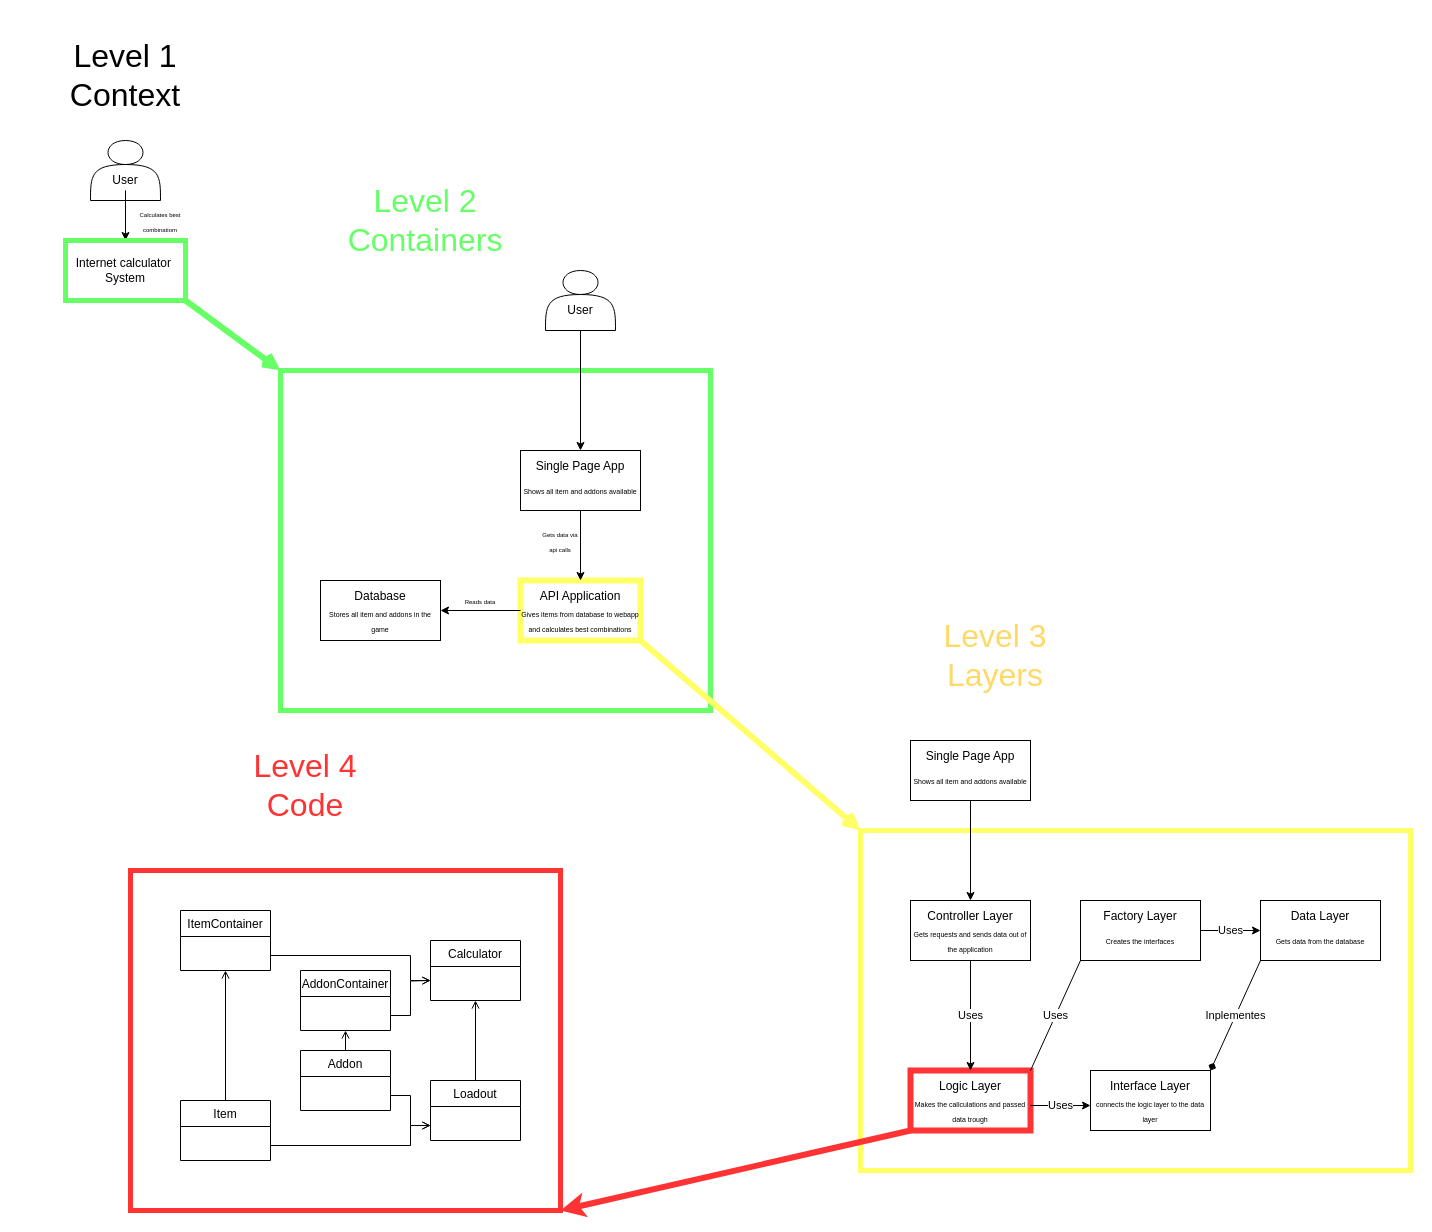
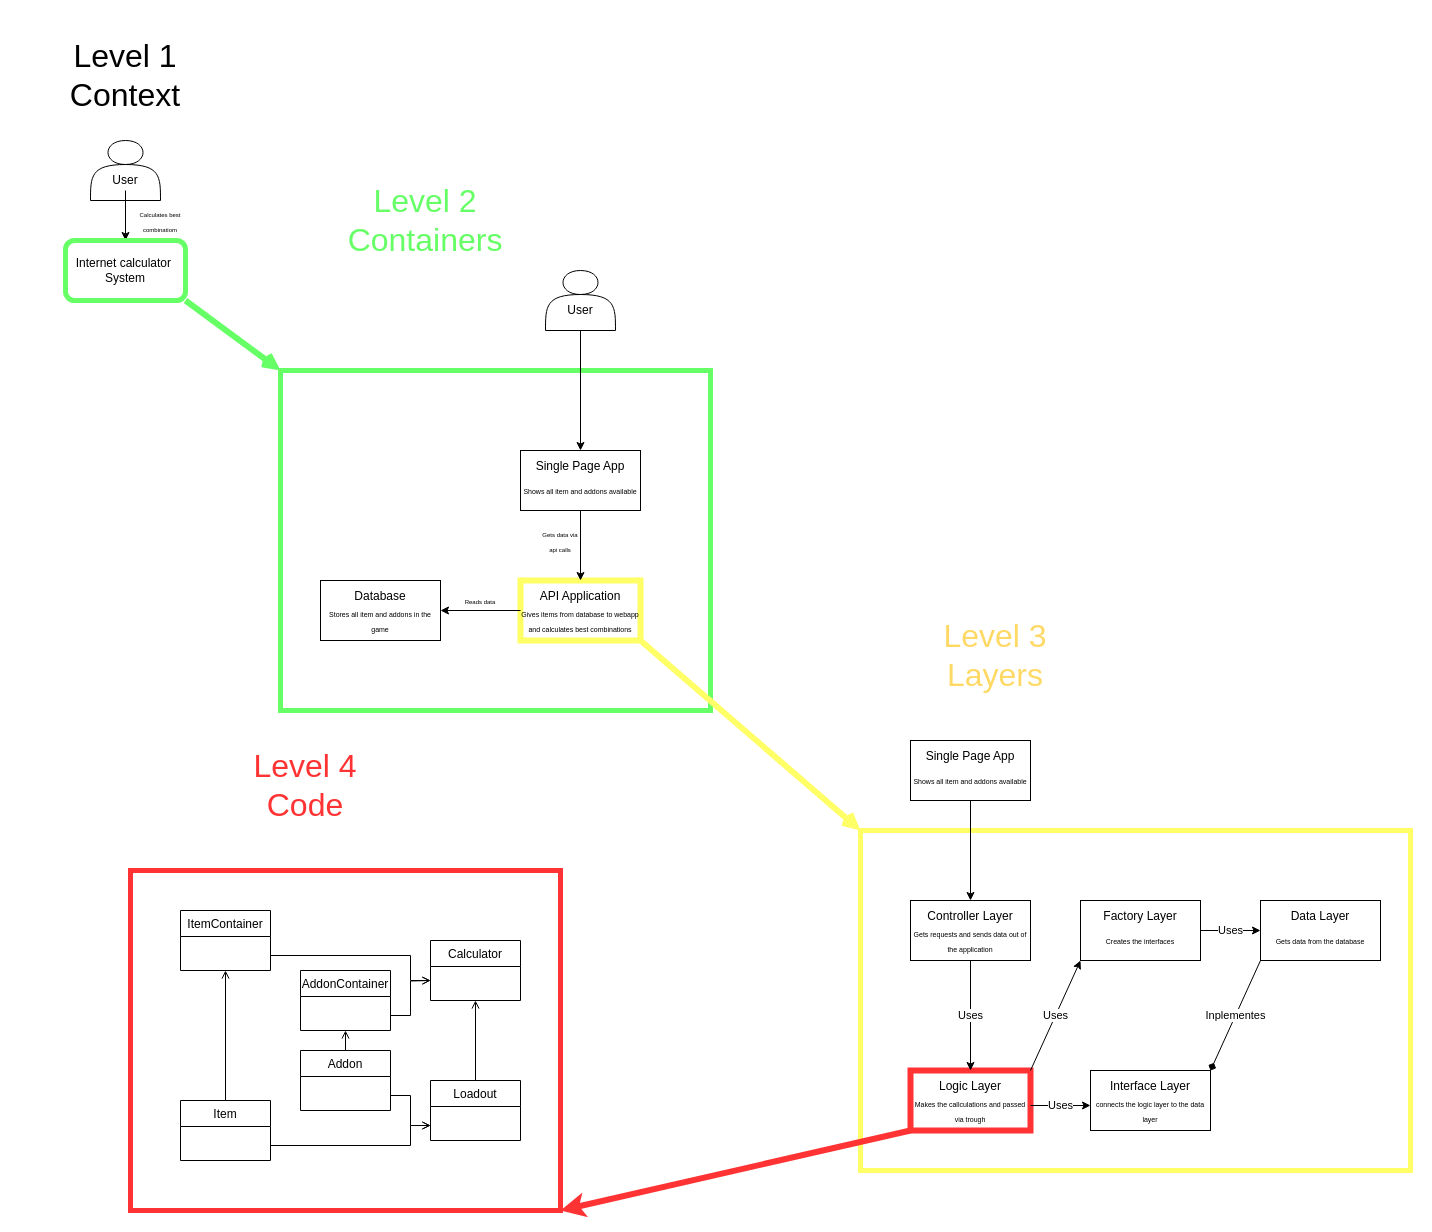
  <mxCell id="0" />
  <mxCell id="1" parent="0" />
  <mxCell id="2" value="" style="group" parent="1" vertex="1" connectable="0"><mxGeometry x="90" y="140" width="70" height="60" as="geometry" /></mxCell>
  <mxCell id="3" value="" style="shape=actor;whiteSpace=wrap;html=1;" parent="2" vertex="1"><mxGeometry width="70" height="60" as="geometry" /></mxCell>
  <mxCell id="4" value="User" style="text;html=1;strokeColor=none;fillColor=none;align=center;verticalAlign=middle;whiteSpace=wrap;rounded=0;" parent="2" vertex="1"><mxGeometry x="15" y="30" width="40" height="20" as="geometry" /></mxCell>
  <mxCell id="5" style="edgeStyle=orthogonalEdgeStyle;rounded=0;orthogonalLoop=1;jettySize=auto;html=1;exitX=0.5;exitY=1;exitDx=0;exitDy=0;" parent="1" source="4" target="6" edge="1"><mxGeometry relative="1" as="geometry"><mxPoint x="125" y="270" as="targetPoint" /></mxGeometry></mxCell>
- <mxCell id="6" value="Internet calculator&amp;nbsp;&lt;br&gt;System" style="rounded=0;whiteSpace=wrap;html=1;strokeColor=#66FF66;strokeWidth=5;" parent="1" vertex="1"><mxGeometry x="65" y="240" width="120" height="60" as="geometry" /></mxCell>
+ <mxCell id="6" value="Internet calculator&amp;nbsp;&lt;br&gt;System" style="whiteSpace=wrap;html=1;strokeColor=#66FF66;strokeWidth=5;rounded=1;" parent="1" vertex="1"><mxGeometry x="65" y="240" width="120" height="60" as="geometry" /></mxCell>
  <mxCell id="7" style="rounded=0;orthogonalLoop=1;jettySize=auto;html=1;exitX=1;exitY=1;exitDx=0;exitDy=0;strokeWidth=6;endArrow=open;endFill=0;strokeColor=#66FF66;" parent="1" source="6" edge="1"><mxGeometry relative="1" as="geometry"><mxPoint x="280" y="370" as="targetPoint" /><mxPoint x="135" y="220" as="sourcePoint" /></mxGeometry></mxCell>
  <mxCell id="8" value="" style="rounded=0;whiteSpace=wrap;html=1;strokeColor=#66FF66;strokeWidth=5;" parent="1" vertex="1"><mxGeometry x="280" y="370" width="430" height="340" as="geometry" /></mxCell>
  <mxCell id="9" value="API Application&lt;br&gt;&lt;br&gt;&lt;br&gt;" style="rounded=0;whiteSpace=wrap;html=1;strokeColor=#FFFF66;strokeWidth=6;" parent="1" vertex="1"><mxGeometry x="520" y="580" width="120" height="60" as="geometry" /></mxCell>
  <mxCell id="10" value="&lt;font style=&quot;font-size: 7px&quot;&gt;Gives items from database to webapp and calculates best combinations&lt;/font&gt;" style="text;html=1;strokeColor=none;fillColor=none;align=center;verticalAlign=middle;whiteSpace=wrap;rounded=0;" parent="1" vertex="1"><mxGeometry x="520" y="610" width="120" height="20" as="geometry" /></mxCell>
  <mxCell id="11" value="Database&lt;br&gt;&lt;br&gt;&lt;br&gt;" style="rounded=0;whiteSpace=wrap;html=1;" parent="1" vertex="1"><mxGeometry x="320" y="580" width="120" height="60" as="geometry" /></mxCell>
  <mxCell id="12" value="&lt;font style=&quot;font-size: 7px&quot;&gt;Stores all item and addons in the game&lt;/font&gt;" style="text;html=1;strokeColor=none;fillColor=none;align=center;verticalAlign=middle;whiteSpace=wrap;rounded=0;" parent="1" vertex="1"><mxGeometry x="320" y="610" width="120" height="20" as="geometry" /></mxCell>
  <mxCell id="13" value="" style="endArrow=classic;html=1;strokeWidth=1;entryX=1;entryY=0.5;entryDx=0;entryDy=0;exitX=0;exitY=0;exitDx=0;exitDy=0;" parent="1" source="10" target="11" edge="1"><mxGeometry width="50" height="50" relative="1" as="geometry"><mxPoint x="490" y="540" as="sourcePoint" /><mxPoint x="440" y="590" as="targetPoint" /></mxGeometry></mxCell>
  <mxCell id="14" value="Single Page App&lt;br&gt;&lt;br&gt;&lt;br&gt;" style="rounded=0;whiteSpace=wrap;html=1;" parent="1" vertex="1"><mxGeometry x="520" y="450" width="120" height="60" as="geometry" /></mxCell>
  <mxCell id="15" value="" style="group" parent="1" vertex="1" connectable="0"><mxGeometry x="540" y="270" width="70" height="60" as="geometry" /></mxCell>
  <mxCell id="16" value="" style="shape=actor;whiteSpace=wrap;html=1;" parent="15" vertex="1"><mxGeometry x="5" width="70" height="60" as="geometry" /></mxCell>
  <mxCell id="17" value="User" style="text;html=1;strokeColor=none;fillColor=none;align=center;verticalAlign=middle;whiteSpace=wrap;rounded=0;" parent="15" vertex="1"><mxGeometry x="20" y="30" width="40" height="20" as="geometry" /></mxCell>
  <mxCell id="18" value="" style="endArrow=classic;html=1;strokeWidth=1;entryX=0.5;entryY=0;entryDx=0;entryDy=0;exitX=0.5;exitY=1;exitDx=0;exitDy=0;" parent="1" source="14" target="9" edge="1"><mxGeometry width="50" height="50" relative="1" as="geometry"><mxPoint x="510" y="620" as="sourcePoint" /><mxPoint x="450" y="620" as="targetPoint" /></mxGeometry></mxCell>
  <mxCell id="19" value="&lt;span style=&quot;font-size: 6px&quot;&gt;Reads data&lt;/span&gt;" style="text;html=1;strokeColor=none;fillColor=none;align=center;verticalAlign=middle;whiteSpace=wrap;rounded=0;" parent="1" vertex="1"><mxGeometry x="460" y="590" width="40" height="20" as="geometry" /></mxCell>
  <mxCell id="20" value="&lt;span style=&quot;font-size: 6px&quot;&gt;Gets data via api calls&lt;/span&gt;" style="text;html=1;strokeColor=none;fillColor=none;align=center;verticalAlign=middle;whiteSpace=wrap;rounded=0;" parent="1" vertex="1"><mxGeometry x="540" y="530" width="40" height="20" as="geometry" /></mxCell>
  <mxCell id="21" value="" style="endArrow=classic;html=1;strokeWidth=1;entryX=0.5;entryY=0;entryDx=0;entryDy=0;exitX=0.5;exitY=1;exitDx=0;exitDy=0;" parent="1" source="16" target="14" edge="1"><mxGeometry width="50" height="50" relative="1" as="geometry"><mxPoint x="590" y="520" as="sourcePoint" /><mxPoint x="590" y="590" as="targetPoint" /></mxGeometry></mxCell>
  <mxCell id="22" value="" style="rounded=0;whiteSpace=wrap;html=1;strokeWidth=5;strokeColor=#FFFF66;" parent="1" vertex="1"><mxGeometry x="860" y="830" width="550" height="340" as="geometry" /></mxCell>
  <mxCell id="23" value="&lt;font style=&quot;font-size: 7px&quot;&gt;Shows all item and addons available&lt;/font&gt;" style="text;html=1;strokeColor=none;fillColor=none;align=center;verticalAlign=middle;whiteSpace=wrap;rounded=0;" parent="1" vertex="1"><mxGeometry x="520" y="480" width="120" height="20" as="geometry" /></mxCell>
  <mxCell id="24" value="&lt;span style=&quot;font-size: 6px&quot;&gt;Calculates best combinatiom&lt;/span&gt;" style="text;html=1;strokeColor=none;fillColor=none;align=center;verticalAlign=middle;whiteSpace=wrap;rounded=0;spacing=0;" parent="1" vertex="1"><mxGeometry x="130" y="200" width="60" height="40" as="geometry" /></mxCell>
  <mxCell id="25" value="Controller Layer&lt;br&gt;&lt;br&gt;&lt;br&gt;" style="rounded=0;whiteSpace=wrap;html=1;" parent="1" vertex="1"><mxGeometry x="910" y="900" width="120" height="60" as="geometry" /></mxCell>
  <mxCell id="26" value="&lt;font style=&quot;font-size: 7px&quot;&gt;Gets requests and sends data out of the application&lt;/font&gt;" style="text;html=1;strokeColor=none;fillColor=none;align=center;verticalAlign=middle;whiteSpace=wrap;rounded=0;" parent="1" vertex="1"><mxGeometry x="910" y="930" width="120" height="20" as="geometry" /></mxCell>
  <mxCell id="27" style="edgeStyle=none;rounded=0;orthogonalLoop=1;jettySize=auto;html=1;exitX=1;exitY=1;exitDx=0;exitDy=0;endArrow=open;endFill=0;strokeWidth=6;strokeColor=#FFFF66;entryX=0;entryY=0;entryDx=0;entryDy=0;" parent="1" source="9" target="22" edge="1"><mxGeometry relative="1" as="geometry"><mxPoint x="860" y="830" as="targetPoint" /></mxGeometry></mxCell>
  <mxCell id="28" value="Single Page App&lt;br&gt;&lt;br&gt;&lt;br&gt;" style="rounded=0;whiteSpace=wrap;html=1;" parent="1" vertex="1"><mxGeometry x="910" y="740" width="120" height="60" as="geometry" /></mxCell>
  <mxCell id="29" value="" style="endArrow=classic;html=1;strokeWidth=1;entryX=0.5;entryY=0;entryDx=0;entryDy=0;exitX=0.5;exitY=1;exitDx=0;exitDy=0;" parent="1" source="28" target="25" edge="1"><mxGeometry width="50" height="50" relative="1" as="geometry"><mxPoint x="900" y="910" as="sourcePoint" /><mxPoint x="970" y="870" as="targetPoint" /></mxGeometry></mxCell>
  <mxCell id="30" value="&lt;font style=&quot;font-size: 7px&quot;&gt;Shows all item and addons available&lt;/font&gt;" style="text;html=1;strokeColor=none;fillColor=none;align=center;verticalAlign=middle;whiteSpace=wrap;rounded=0;" parent="1" vertex="1"><mxGeometry x="910" y="770" width="120" height="20" as="geometry" /></mxCell>
  <mxCell id="31" value="Data Layer&lt;br&gt;&lt;br&gt;&lt;br&gt;" style="rounded=0;whiteSpace=wrap;html=1;" parent="1" vertex="1"><mxGeometry x="1260" y="900" width="120" height="60" as="geometry" /></mxCell>
  <mxCell id="32" value="&lt;font style=&quot;font-size: 7px&quot;&gt;Gets data from the database&lt;/font&gt;" style="text;html=1;strokeColor=none;fillColor=none;align=center;verticalAlign=middle;whiteSpace=wrap;rounded=0;" parent="1" vertex="1"><mxGeometry x="1260" y="930" width="120" height="20" as="geometry" /></mxCell>
  <mxCell id="33" value="Logic&amp;nbsp;Layer&lt;br&gt;&lt;br&gt;&lt;br&gt;" style="rounded=0;whiteSpace=wrap;html=1;strokeColor=#FF3333;strokeWidth=6;" parent="1" vertex="1"><mxGeometry x="910" y="1070" width="120" height="60" as="geometry" /></mxCell>
- <mxCell id="34" value="&lt;span style=&quot;font-size: 7px&quot;&gt;Makes the callculations and passed data trough&lt;/span&gt;" style="text;html=1;strokeColor=none;fillColor=none;align=center;verticalAlign=middle;whiteSpace=wrap;rounded=0;" parent="1" vertex="1"><mxGeometry x="910" y="1100" width="120" height="20" as="geometry" /></mxCell>
+ <mxCell id="34" value="&lt;span style=&quot;font-size: 7px&quot;&gt;Makes the callculations and passed via trough&lt;/span&gt;" style="text;html=1;strokeColor=none;fillColor=none;align=center;verticalAlign=middle;whiteSpace=wrap;rounded=0;" parent="1" vertex="1"><mxGeometry x="910" y="1100" width="120" height="20" as="geometry" /></mxCell>
  <mxCell id="35" value="Uses" style="endArrow=classic;html=1;strokeWidth=1;entryX=0.5;entryY=0;entryDx=0;entryDy=0;exitX=0.5;exitY=1;exitDx=0;exitDy=0;" parent="1" source="25" target="33" edge="1"><mxGeometry width="50" height="50" relative="1" as="geometry"><mxPoint x="980" y="810" as="sourcePoint" /><mxPoint x="980" y="910" as="targetPoint" /></mxGeometry></mxCell>
  <mxCell id="36" value="Interface Layer&lt;br&gt;&lt;br&gt;&lt;br&gt;" style="rounded=0;whiteSpace=wrap;html=1;" parent="1" vertex="1"><mxGeometry x="1090" y="1070" width="120" height="60" as="geometry" /></mxCell>
  <mxCell id="37" value="&lt;span style=&quot;font-size: 7px&quot;&gt;connects the logic layer to the data layer&lt;br&gt;&lt;/span&gt;" style="text;html=1;strokeColor=none;fillColor=none;align=center;verticalAlign=middle;whiteSpace=wrap;rounded=0;" parent="1" vertex="1"><mxGeometry x="1090" y="1100" width="120" height="20" as="geometry" /></mxCell>
  <mxCell id="38" value="Uses" style="endArrow=classic;html=1;strokeWidth=1;entryX=0;entryY=0.25;entryDx=0;entryDy=0;exitX=1;exitY=0.25;exitDx=0;exitDy=0;" parent="1" source="34" target="37" edge="1"><mxGeometry width="50" height="50" relative="1" as="geometry"><mxPoint x="980" y="970" as="sourcePoint" /><mxPoint x="980" y="1080" as="targetPoint" /></mxGeometry></mxCell>
  <mxCell id="39" value="Factory Layer&lt;br&gt;&lt;br&gt;&lt;br&gt;" style="rounded=0;whiteSpace=wrap;html=1;" parent="1" vertex="1"><mxGeometry x="1080" y="900" width="120" height="60" as="geometry" /></mxCell>
  <mxCell id="40" value="&lt;span style=&quot;font-size: 7px&quot;&gt;Creates the interfaces&lt;br&gt;&lt;/span&gt;" style="text;html=1;strokeColor=none;fillColor=none;align=center;verticalAlign=middle;whiteSpace=wrap;rounded=0;" parent="1" vertex="1"><mxGeometry x="1080" y="930" width="120" height="20" as="geometry" /></mxCell>
- <mxCell id="41" value="Uses" style="endArrow=none;html=1;strokeWidth=1;entryX=0;entryY=1;entryDx=0;entryDy=0;exitX=1;exitY=0;exitDx=0;exitDy=0;" parent="1" source="33" target="39" edge="1"><mxGeometry width="50" height="50" relative="1" as="geometry"><mxPoint x="1040" y="1115" as="sourcePoint" /><mxPoint x="1100" y="1115" as="targetPoint" /></mxGeometry></mxCell>
+ <mxCell id="41" value="Uses" style="endArrow=classic;html=1;strokeWidth=1;entryX=0;entryY=1;entryDx=0;entryDy=0;exitX=1;exitY=0;exitDx=0;exitDy=0;" parent="1" source="33" target="39" edge="1"><mxGeometry width="50" height="50" relative="1" as="geometry"><mxPoint x="1040" y="1115" as="sourcePoint" /><mxPoint x="1100" y="1115" as="targetPoint" /></mxGeometry></mxCell>
  <mxCell id="42" value="Inplementes" style="endArrow=diamond;html=1;strokeWidth=1;entryX=1;entryY=0;entryDx=0;entryDy=0;exitX=0;exitY=1;exitDx=0;exitDy=0;" parent="1" source="31" target="36" edge="1"><mxGeometry width="50" height="50" relative="1" as="geometry"><mxPoint x="1040" y="1080" as="sourcePoint" /><mxPoint x="1100" y="970" as="targetPoint" /></mxGeometry></mxCell>
  <mxCell id="43" value="Uses" style="endArrow=classic;html=1;strokeWidth=1;entryX=0;entryY=0.5;entryDx=0;entryDy=0;exitX=1;exitY=0;exitDx=0;exitDy=0;" parent="1" source="40" target="31" edge="1"><mxGeometry width="50" height="50" relative="1" as="geometry"><mxPoint x="1220" y="930" as="sourcePoint" /><mxPoint x="1100" y="970" as="targetPoint" /></mxGeometry></mxCell>
  <mxCell id="44" value="" style="endArrow=classic;html=1;strokeWidth=6;exitX=0;exitY=1;exitDx=0;exitDy=0;entryX=1;entryY=1;entryDx=0;entryDy=0;strokeColor=#FF3333;" parent="1" source="33" target="45" edge="1"><mxGeometry width="50" height="50" relative="1" as="geometry"><mxPoint x="1000" y="1140" as="sourcePoint" /><mxPoint x="610" y="1140" as="targetPoint" /></mxGeometry></mxCell>
  <mxCell id="45" value="" style="rounded=0;whiteSpace=wrap;html=1;strokeWidth=5;strokeColor=#FF3333;" parent="1" vertex="1"><mxGeometry x="130" y="870" width="430" height="340" as="geometry" /></mxCell>
  <mxCell id="46" value="Level 1 Context" style="text;html=1;strokeColor=none;fillColor=none;align=center;verticalAlign=middle;whiteSpace=wrap;rounded=0;fontSize=32;" parent="1" vertex="1"><mxGeometry x="20" y="20" width="210" height="110" as="geometry" /></mxCell>
  <mxCell id="47" value="Level 2 Containers" style="text;html=1;strokeColor=none;fillColor=none;align=center;verticalAlign=middle;whiteSpace=wrap;rounded=0;fontSize=32;fontColor=#66FF66;" parent="1" vertex="1"><mxGeometry x="320" y="165" width="210" height="110" as="geometry" /></mxCell>
  <mxCell id="48" value="Level 3 Layers" style="text;html=1;strokeColor=none;fillColor=none;align=center;verticalAlign=middle;whiteSpace=wrap;rounded=0;fontSize=32;fontColor=#FFD966;" parent="1" vertex="1"><mxGeometry x="890" y="600" width="210" height="110" as="geometry" /></mxCell>
  <mxCell id="49" value="Level 4 &lt;br&gt;Code" style="text;html=1;strokeColor=none;fillColor=none;align=center;verticalAlign=middle;whiteSpace=wrap;rounded=0;fontSize=32;fontColor=#FF3333;" parent="1" vertex="1"><mxGeometry x="200" y="730" width="210" height="110" as="geometry" /></mxCell>
  <mxCell id="50" style="edgeStyle=orthogonalEdgeStyle;rounded=0;orthogonalLoop=1;jettySize=auto;html=1;exitX=1;exitY=0.75;exitDx=0;exitDy=0;entryX=0;entryY=0.75;entryDx=0;entryDy=0;endArrow=open;endFill=0;strokeWidth=1;fontSize=12;fontColor=#000000;" parent="1" source="52" target="61" edge="1"><mxGeometry relative="1" as="geometry"><Array as="points"><mxPoint x="410" y="1145" /><mxPoint x="410" y="1125" /></Array></mxGeometry></mxCell>
  <mxCell id="51" style="edgeStyle=orthogonalEdgeStyle;rounded=0;orthogonalLoop=1;jettySize=auto;html=1;exitX=0.5;exitY=0;exitDx=0;exitDy=0;entryX=0.5;entryY=1;entryDx=0;entryDy=0;endArrow=open;endFill=0;strokeColor=#000000;strokeWidth=1;fontSize=12;fontColor=#000000;" parent="1" source="52" target="57" edge="1"><mxGeometry relative="1" as="geometry" /></mxCell>
  <mxCell id="52" value="Item" style="swimlane;fontStyle=0;childLayout=stackLayout;horizontal=1;startSize=26;fillColor=none;horizontalStack=0;resizeParent=1;resizeParentMax=0;resizeLast=0;collapsible=1;marginBottom=0;strokeWidth=1;fontSize=12;" parent="1" vertex="1"><mxGeometry x="180" y="1100" width="90" height="60" as="geometry" /></mxCell>
  <mxCell id="53" style="edgeStyle=orthogonalEdgeStyle;rounded=0;orthogonalLoop=1;jettySize=auto;html=1;exitX=1;exitY=0.75;exitDx=0;exitDy=0;entryX=0;entryY=0.75;entryDx=0;entryDy=0;endArrow=open;endFill=0;strokeColor=#000000;strokeWidth=1;fontSize=12;fontColor=#000000;" parent="1" source="55" target="61" edge="1"><mxGeometry relative="1" as="geometry" /></mxCell>
  <mxCell id="54" style="edgeStyle=orthogonalEdgeStyle;rounded=0;orthogonalLoop=1;jettySize=auto;html=1;exitX=0.5;exitY=0;exitDx=0;exitDy=0;entryX=0.5;entryY=1;entryDx=0;entryDy=0;endArrow=open;endFill=0;strokeColor=#000000;strokeWidth=1;fontSize=12;fontColor=#000000;" parent="1" source="55" target="59" edge="1"><mxGeometry relative="1" as="geometry" /></mxCell>
  <mxCell id="55" value="Addon" style="swimlane;fontStyle=0;childLayout=stackLayout;horizontal=1;startSize=26;fillColor=none;horizontalStack=0;resizeParent=1;resizeParentMax=0;resizeLast=0;collapsible=1;marginBottom=0;strokeWidth=1;fontSize=12;" parent="1" vertex="1"><mxGeometry x="300" y="1050" width="90" height="60" as="geometry" /></mxCell>
  <mxCell id="56" style="edgeStyle=orthogonalEdgeStyle;rounded=0;orthogonalLoop=1;jettySize=auto;html=1;exitX=1;exitY=0.75;exitDx=0;exitDy=0;endArrow=open;endFill=0;strokeColor=#000000;strokeWidth=1;fontSize=12;fontColor=#000000;" parent="1" source="57" edge="1"><mxGeometry relative="1" as="geometry"><mxPoint x="430" y="980" as="targetPoint" /><Array as="points"><mxPoint x="410" y="955" /><mxPoint x="410" y="980" /></Array></mxGeometry></mxCell>
  <mxCell id="57" value="ItemContainer" style="swimlane;fontStyle=0;childLayout=stackLayout;horizontal=1;startSize=26;fillColor=none;horizontalStack=0;resizeParent=1;resizeParentMax=0;resizeLast=0;collapsible=1;marginBottom=0;strokeWidth=1;fontSize=12;" parent="1" vertex="1"><mxGeometry x="180" y="910" width="90" height="60" as="geometry" /></mxCell>
  <mxCell id="58" style="edgeStyle=orthogonalEdgeStyle;rounded=0;orthogonalLoop=1;jettySize=auto;html=1;exitX=1;exitY=0.75;exitDx=0;exitDy=0;endArrow=open;endFill=0;strokeColor=#000000;strokeWidth=1;fontSize=12;fontColor=#000000;" parent="1" source="59" edge="1"><mxGeometry relative="1" as="geometry"><mxPoint x="430" y="980" as="targetPoint" /></mxGeometry></mxCell>
  <mxCell id="59" value="AddonContainer" style="swimlane;fontStyle=0;childLayout=stackLayout;horizontal=1;startSize=26;fillColor=none;horizontalStack=0;resizeParent=1;resizeParentMax=0;resizeLast=0;collapsible=1;marginBottom=0;strokeWidth=1;fontSize=12;" parent="1" vertex="1"><mxGeometry x="300" y="970" width="90" height="60" as="geometry" /></mxCell>
  <mxCell id="60" style="edgeStyle=orthogonalEdgeStyle;rounded=0;orthogonalLoop=1;jettySize=auto;html=1;exitX=0.5;exitY=0;exitDx=0;exitDy=0;entryX=0.5;entryY=1;entryDx=0;entryDy=0;endArrow=open;endFill=0;strokeColor=#000000;strokeWidth=1;fontSize=12;fontColor=#000000;" parent="1" source="61" target="62" edge="1"><mxGeometry relative="1" as="geometry" /></mxCell>
  <mxCell id="61" value="Loadout" style="swimlane;fontStyle=0;childLayout=stackLayout;horizontal=1;startSize=26;fillColor=none;horizontalStack=0;resizeParent=1;resizeParentMax=0;resizeLast=0;collapsible=1;marginBottom=0;strokeWidth=1;fontSize=12;" parent="1" vertex="1"><mxGeometry x="430" y="1080" width="90" height="60" as="geometry" /></mxCell>
  <mxCell id="62" value="Calculator" style="swimlane;fontStyle=0;childLayout=stackLayout;horizontal=1;startSize=26;fillColor=none;horizontalStack=0;resizeParent=1;resizeParentMax=0;resizeLast=0;collapsible=1;marginBottom=0;strokeWidth=1;fontSize=12;" parent="1" vertex="1"><mxGeometry x="430" y="940" width="90" height="60" as="geometry" /></mxCell>
